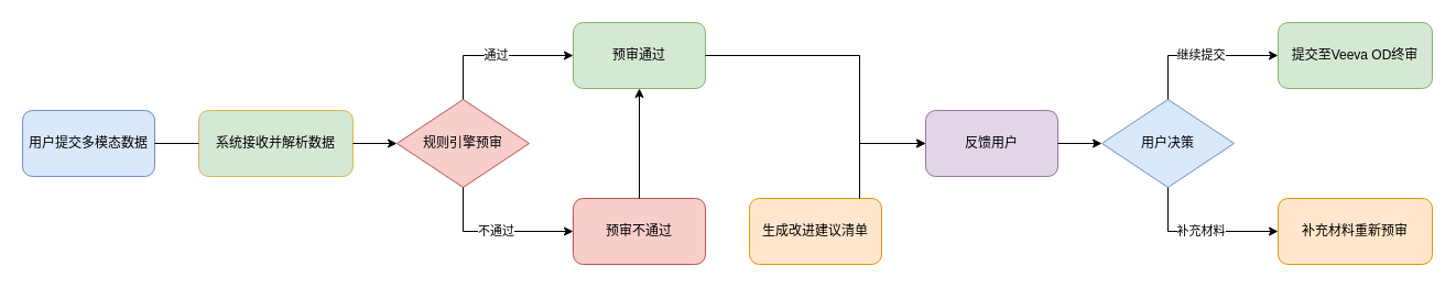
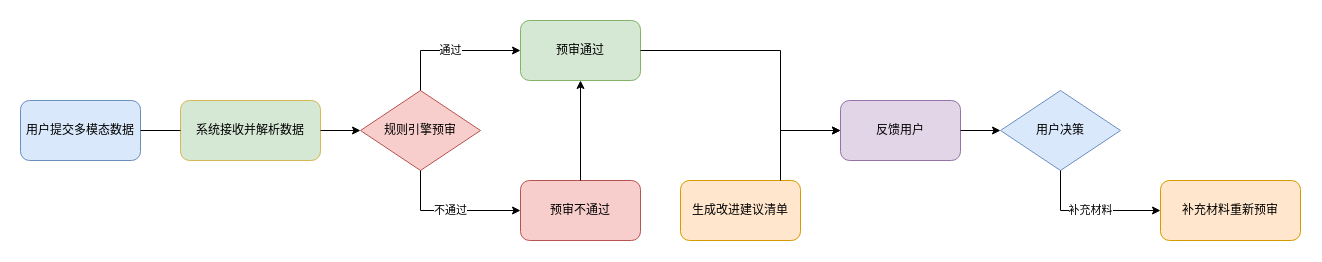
  <mxCell id="0" />
  <mxCell id="1" parent="0" />
  <mxCell id="2" value="用户提交多模态数据" style="rounded=1;whiteSpace=wrap;html=1;fillColor=#dae8fc;strokeColor=#6c8ebf;" vertex="1" parent="1"><mxGeometry x="20" y="100" width="120" height="60" as="geometry" /></mxCell>
  <mxCell id="3" value="系统接收并解析数据" style="rounded=1;whiteSpace=wrap;html=1;fillColor=#d5e8d4;strokeColor=#d6b656;" vertex="1" parent="1"><mxGeometry x="180" y="100" width="140" height="60" as="geometry" /></mxCell>
  <mxCell id="4" value="规则引擎预审" style="rhombus;whiteSpace=wrap;html=1;fillColor=#f8cecc;strokeColor=#b85450;" vertex="1" parent="1"><mxGeometry x="360" y="90" width="120" height="80" as="geometry" /></mxCell>
  <mxCell id="5" value="预审通过" style="rounded=1;whiteSpace=wrap;html=1;fillColor=#d5e8d4;strokeColor=#82b366;" vertex="1" parent="1"><mxGeometry x="520" y="20" width="120" height="60" as="geometry" /></mxCell>
  <mxCell id="6" value="预审不通过" style="rounded=1;whiteSpace=wrap;html=1;fillColor=#f8cecc;strokeColor=#b85450;" vertex="1" parent="1"><mxGeometry x="520" y="180" width="120" height="60" as="geometry" /></mxCell>
  <mxCell id="7" value="生成改进建议清单" style="rounded=1;whiteSpace=wrap;html=1;fillColor=#ffe6cc;strokeColor=#d79b00;" vertex="1" parent="1"><mxGeometry x="680" y="180" width="120" height="60" as="geometry" /></mxCell>
  <mxCell id="8" value="反馈用户" style="rounded=1;whiteSpace=wrap;html=1;fillColor=#e1d5e7;strokeColor=#9673a6;" vertex="1" parent="1"><mxGeometry x="840" y="100" width="120" height="60" as="geometry" /></mxCell>
  <mxCell id="9" value="用户决策" style="rhombus;whiteSpace=wrap;html=1;fillColor=#dae8fc;strokeColor=#6c8ebf;" vertex="1" parent="1"><mxGeometry x="1000" y="90" width="120" height="80" as="geometry" /></mxCell>
- <mxCell id="10" value="提交至Veeva OD终审" style="rounded=1;whiteSpace=wrap;html=1;fillColor=#d5e8d4;strokeColor=#82b366;" vertex="1" parent="1"><mxGeometry x="1160" y="20" width="140" height="60" as="geometry" /></mxCell>
  <mxCell id="11" value="补充材料重新预审" style="rounded=1;whiteSpace=wrap;html=1;fillColor=#ffe6cc;strokeColor=#d79b00;" vertex="1" parent="1"><mxGeometry x="1160" y="180" width="140" height="60" as="geometry" /></mxCell>
  <mxCell id="12" value="" style="edgeStyle=orthogonalEdgeStyle;rounded=0;orthogonalLoop=1;jettySize=auto;html=1;endArrow=none;" edge="1" parent="1" source="2" target="3"><mxGeometry relative="1" as="geometry" /></mxCell>
  <mxCell id="13" value="" style="edgeStyle=orthogonalEdgeStyle;rounded=0;orthogonalLoop=1;jettySize=auto;html=1;" edge="1" parent="1" source="3" target="4"><mxGeometry relative="1" as="geometry" /></mxCell>
  <mxCell id="14" value="通过" style="edgeStyle=orthogonalEdgeStyle;rounded=0;orthogonalLoop=1;jettySize=auto;html=1;" edge="1" parent="1" source="4" target="5"><mxGeometry relative="1" as="geometry"><Array as="points"><mxPoint x="420" y="50" /></Array></mxGeometry></mxCell>
  <mxCell id="15" value="不通过" style="edgeStyle=orthogonalEdgeStyle;rounded=0;orthogonalLoop=1;jettySize=auto;html=1;" edge="1" parent="1" source="4" target="6"><mxGeometry relative="1" as="geometry"><Array as="points"><mxPoint x="420" y="210" /></Array></mxGeometry></mxCell>
  <mxCell id="16" value="" style="edgeStyle=orthogonalEdgeStyle;rounded=0;orthogonalLoop=1;jettySize=auto;html=1;" edge="1" parent="1" source="6" target="5"><mxGeometry relative="1" as="geometry" /></mxCell>
  <mxCell id="17" value="" style="edgeStyle=orthogonalEdgeStyle;rounded=0;orthogonalLoop=1;jettySize=auto;html=1;" edge="1" parent="1" source="5" target="8"><mxGeometry relative="1" as="geometry"><Array as="points"><mxPoint x="580" y="50" /><mxPoint x="780" y="50" /><mxPoint x="780" y="130" /></Array></mxGeometry></mxCell>
  <mxCell id="18" value="" style="edgeStyle=orthogonalEdgeStyle;rounded=0;orthogonalLoop=1;jettySize=auto;html=1;" edge="1" parent="1" source="7" target="8"><mxGeometry relative="1" as="geometry"><Array as="points"><mxPoint x="780" y="210" /><mxPoint x="780" y="130" /></Array></mxGeometry></mxCell>
  <mxCell id="19" value="" style="edgeStyle=orthogonalEdgeStyle;rounded=0;orthogonalLoop=1;jettySize=auto;html=1;" edge="1" parent="1" source="8" target="9"><mxGeometry relative="1" as="geometry" /></mxCell>
- <mxCell id="20" value="继续提交" style="edgeStyle=orthogonalEdgeStyle;rounded=0;orthogonalLoop=1;jettySize=auto;html=1;" edge="1" parent="1" source="9" target="10"><mxGeometry relative="1" as="geometry"><Array as="points"><mxPoint x="1060" y="50" /></Array></mxGeometry></mxCell>
  <mxCell id="21" value="补充材料" style="edgeStyle=orthogonalEdgeStyle;rounded=0;orthogonalLoop=1;jettySize=auto;html=1;" edge="1" parent="1" source="9" target="11"><mxGeometry relative="1" as="geometry"><Array as="points"><mxPoint x="1060" y="210" /></Array></mxGeometry></mxCell>
